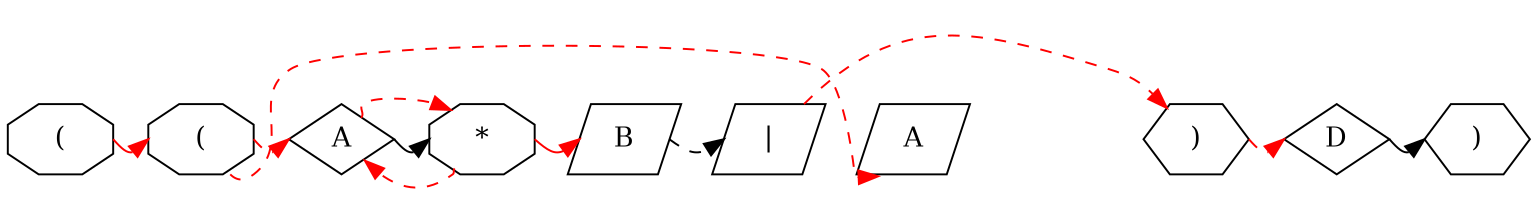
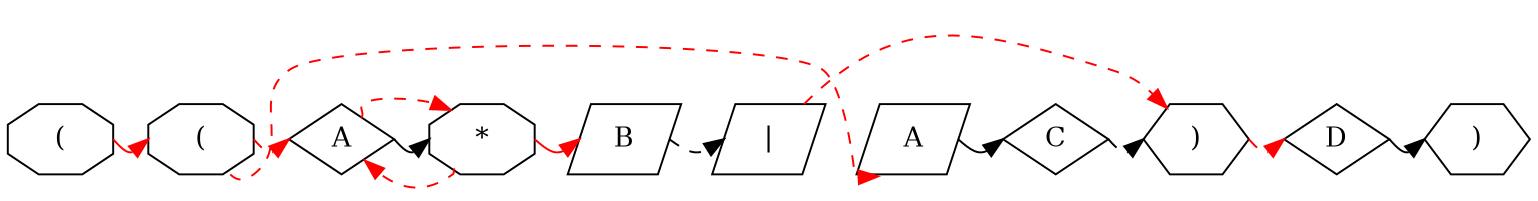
  digraph {
    splines=true
    node [shape=octagon]
    edge [color=red headport=w tailport=e style=dashed]
    n1 [label="("]
    n2 [label="("]
    n3 [label=A shape=diamond]
    n4 [label=A shape=parallelogram]
    n5 [label="*"]
    n6 [label=B shape=parallelogram]
    n7 [label="|" shape=parallelogram]
    n8 [label=")" shape=hexagon]
+   n9 [label=C shape=diamond]
    n10 [label=D shape=diamond]
    n11 [label=")" shape=hexagon]
    subgraph sub_1 {
      rank=same
      n1
      n2
      n3
      n4
      n5
      n6
      n7
      n8
+     n9
      n10
      n11
    }
    n1 -> n2 [style=solid]
    n2 -> n3
    n2 -> n4 [headport=sw tailport=se]
    n3 -> n5 [style=solid color=""]
    n3 -> n5 [headport=nw tailport=ne]
+   n4 -> n9 [style=solid color=""]
    n5 -> n3 [headport=se tailport=sw]
    n5 -> n6 [style=solid]
    n6 -> n7 [color=""]
    n7 -> n4 [style=invis color="" headport="" tailport=""]
    n7 -> n8 [headport=nw tailport=ne]
    n8 -> n10
+   n9 -> n8 [color=""]
    n10 -> n11 [style=solid color=""]
  }
